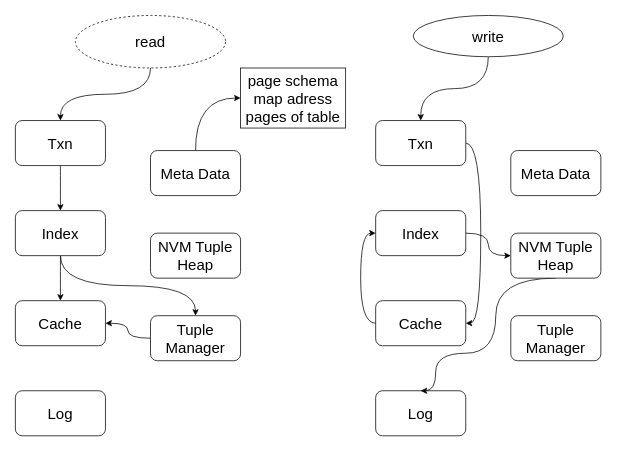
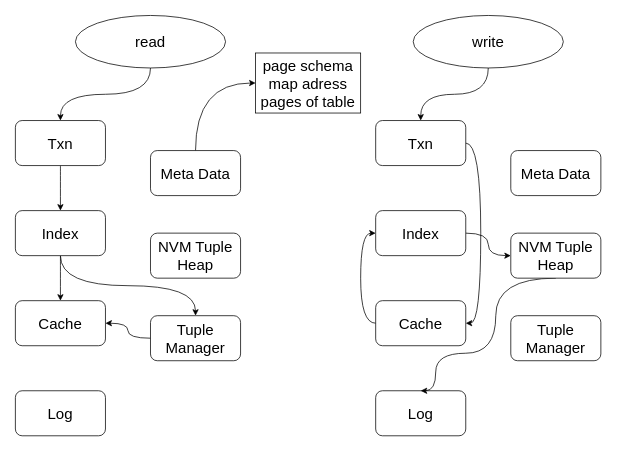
  <mxCell id="0" />
  <mxCell id="1" parent="0" />
  <mxCell id="2" style="edgeStyle=orthogonalEdgeStyle;rounded=0;orthogonalLoop=1;jettySize=auto;html=1;exitX=0.5;exitY=1;exitDx=0;exitDy=0;entryX=0.5;entryY=0;entryDx=0;entryDy=0;curved=1;fontSize=20;" edge="1" parent="1" source="3" target="5"><mxGeometry relative="1" as="geometry" /></mxCell>
- <mxCell id="3" value="read" style="ellipse;whiteSpace=wrap;html=1;fontSize=20;dashed=1;" vertex="1" parent="1"><mxGeometry x="100" y="20" width="200" height="70" as="geometry" /></mxCell>
+ <mxCell id="3" value="read" style="ellipse;whiteSpace=wrap;html=1;fontSize=20;" vertex="1" parent="1"><mxGeometry x="100" y="20" width="200" height="70" as="geometry" /></mxCell>
  <mxCell id="4" style="edgeStyle=orthogonalEdgeStyle;curved=1;rounded=0;orthogonalLoop=1;jettySize=auto;html=1;exitX=0.5;exitY=1;exitDx=0;exitDy=0;fontSize=20;" edge="1" parent="1" source="5" target="8"><mxGeometry relative="1" as="geometry" /></mxCell>
  <mxCell id="5" value="Txn" style="rounded=1;whiteSpace=wrap;html=1;fontSize=20;" vertex="1" parent="1"><mxGeometry x="20" y="160" width="120" height="60" as="geometry" /></mxCell>
  <mxCell id="6" style="edgeStyle=orthogonalEdgeStyle;curved=1;rounded=0;orthogonalLoop=1;jettySize=auto;html=1;exitX=0.5;exitY=1;exitDx=0;exitDy=0;entryX=0.5;entryY=0;entryDx=0;entryDy=0;fontSize=20;" edge="1" parent="1" source="8" target="9"><mxGeometry relative="1" as="geometry" /></mxCell>
  <mxCell id="7" style="edgeStyle=orthogonalEdgeStyle;curved=1;rounded=0;orthogonalLoop=1;jettySize=auto;html=1;exitX=0.5;exitY=1;exitDx=0;exitDy=0;entryX=0.5;entryY=0;entryDx=0;entryDy=0;fontSize=20;" edge="1" parent="1" source="8" target="15"><mxGeometry relative="1" as="geometry" /></mxCell>
  <mxCell id="8" value="Index" style="rounded=1;whiteSpace=wrap;html=1;fontSize=20;" vertex="1" parent="1"><mxGeometry x="20" y="280" width="120" height="60" as="geometry" /></mxCell>
  <mxCell id="9" value="Cache" style="rounded=1;whiteSpace=wrap;html=1;fontSize=20;" vertex="1" parent="1"><mxGeometry x="20" y="400" width="120" height="60" as="geometry" /></mxCell>
  <mxCell id="10" value="Log" style="rounded=1;whiteSpace=wrap;html=1;fontSize=20;" vertex="1" parent="1"><mxGeometry x="20" y="520" width="120" height="60" as="geometry" /></mxCell>
  <mxCell id="11" style="edgeStyle=orthogonalEdgeStyle;curved=1;rounded=0;orthogonalLoop=1;jettySize=auto;html=1;exitX=0.5;exitY=0;exitDx=0;exitDy=0;entryX=0;entryY=0.5;entryDx=0;entryDy=0;fontSize=20;" edge="1" parent="1" source="12" target="29"><mxGeometry relative="1" as="geometry" /></mxCell>
  <mxCell id="12" value="Meta Data" style="rounded=1;whiteSpace=wrap;html=1;fontSize=20;" vertex="1" parent="1"><mxGeometry x="200" y="200" width="120" height="60" as="geometry" /></mxCell>
  <mxCell id="13" value="NVM Tuple Heap" style="rounded=1;whiteSpace=wrap;html=1;fontSize=20;" vertex="1" parent="1"><mxGeometry x="200" y="310" width="120" height="60" as="geometry" /></mxCell>
  <mxCell id="14" style="edgeStyle=orthogonalEdgeStyle;curved=1;rounded=0;orthogonalLoop=1;jettySize=auto;html=1;exitX=0;exitY=0.5;exitDx=0;exitDy=0;entryX=1;entryY=0.5;entryDx=0;entryDy=0;fontSize=20;" edge="1" parent="1" source="15" target="9"><mxGeometry relative="1" as="geometry" /></mxCell>
  <mxCell id="15" value="Tuple Manager" style="rounded=1;whiteSpace=wrap;html=1;fontSize=20;" vertex="1" parent="1"><mxGeometry x="200" y="420" width="120" height="60" as="geometry" /></mxCell>
  <mxCell id="16" style="edgeStyle=orthogonalEdgeStyle;curved=1;rounded=0;orthogonalLoop=1;jettySize=auto;html=1;exitX=0.5;exitY=1;exitDx=0;exitDy=0;entryX=0.5;entryY=0;entryDx=0;entryDy=0;fontSize=20;" edge="1" parent="1" source="17" target="19"><mxGeometry relative="1" as="geometry" /></mxCell>
- <mxCell id="17" value="write" style="ellipse;whiteSpace=wrap;html=1;fontSize=20;" vertex="1" parent="1"><mxGeometry x="550" y="20" width="200" height="55" as="geometry" /></mxCell>
+ <mxCell id="17" value="write" style="ellipse;whiteSpace=wrap;html=1;fontSize=20;" vertex="1" parent="1"><mxGeometry x="550" y="20" width="200" height="70" as="geometry" /></mxCell>
  <mxCell id="18" style="edgeStyle=orthogonalEdgeStyle;curved=1;rounded=0;orthogonalLoop=1;jettySize=auto;html=1;exitX=1;exitY=0.5;exitDx=0;exitDy=0;entryX=1;entryY=0.5;entryDx=0;entryDy=0;fontSize=20;" edge="1" parent="1" source="19" target="23"><mxGeometry relative="1" as="geometry" /></mxCell>
  <mxCell id="19" value="Txn" style="rounded=1;whiteSpace=wrap;html=1;fontSize=20;" vertex="1" parent="1"><mxGeometry x="500" y="160" width="120" height="60" as="geometry" /></mxCell>
  <mxCell id="20" style="edgeStyle=orthogonalEdgeStyle;curved=1;rounded=0;orthogonalLoop=1;jettySize=auto;html=1;exitX=1;exitY=0.5;exitDx=0;exitDy=0;fontSize=20;" edge="1" parent="1" source="21" target="27"><mxGeometry relative="1" as="geometry" /></mxCell>
  <mxCell id="21" value="Index" style="rounded=1;whiteSpace=wrap;html=1;fontSize=20;" vertex="1" parent="1"><mxGeometry x="500" y="280" width="120" height="60" as="geometry" /></mxCell>
  <mxCell id="22" style="edgeStyle=orthogonalEdgeStyle;curved=1;rounded=0;orthogonalLoop=1;jettySize=auto;html=1;exitX=0;exitY=0.5;exitDx=0;exitDy=0;entryX=0;entryY=0.5;entryDx=0;entryDy=0;fontSize=20;" edge="1" parent="1" source="23" target="21"><mxGeometry relative="1" as="geometry" /></mxCell>
  <mxCell id="23" value="Cache" style="rounded=1;whiteSpace=wrap;html=1;fontSize=20;" vertex="1" parent="1"><mxGeometry x="500" y="400" width="120" height="60" as="geometry" /></mxCell>
  <mxCell id="24" value="Log" style="rounded=1;whiteSpace=wrap;html=1;fontSize=20;" vertex="1" parent="1"><mxGeometry x="500" y="520" width="120" height="60" as="geometry" /></mxCell>
  <mxCell id="25" value="Meta Data" style="rounded=1;whiteSpace=wrap;html=1;fontSize=20;" vertex="1" parent="1"><mxGeometry x="680" y="200" width="120" height="60" as="geometry" /></mxCell>
  <mxCell id="26" style="edgeStyle=orthogonalEdgeStyle;curved=1;rounded=0;orthogonalLoop=1;jettySize=auto;html=1;exitX=0.5;exitY=1;exitDx=0;exitDy=0;entryX=0.5;entryY=0;entryDx=0;entryDy=0;fontSize=20;" edge="1" parent="1" source="27" target="24"><mxGeometry relative="1" as="geometry"><Array as="points"><mxPoint x="660" y="370" /><mxPoint x="660" y="470" /><mxPoint x="580" y="470" /><mxPoint x="580" y="520" /></Array></mxGeometry></mxCell>
  <mxCell id="27" value="NVM Tuple Heap" style="rounded=1;whiteSpace=wrap;html=1;fontSize=20;" vertex="1" parent="1"><mxGeometry x="680" y="310" width="120" height="60" as="geometry" /></mxCell>
  <mxCell id="28" value="Tuple Manager" style="rounded=1;whiteSpace=wrap;html=1;fontSize=20;" vertex="1" parent="1"><mxGeometry x="680" y="420" width="120" height="60" as="geometry" /></mxCell>
- <mxCell id="29" value="page schema map adress pages of table" style="rounded=0;whiteSpace=wrap;html=1;shadow=0;labelBackgroundColor=none;fontSize=20;fillColor=none;" vertex="1" parent="1"><mxGeometry x="320" y="90" width="140" height="80" as="geometry" /></mxCell>
+ <mxCell id="29" value="page schema map adress pages of table" style="rounded=0;whiteSpace=wrap;html=1;shadow=0;labelBackgroundColor=none;fontSize=20;fillColor=none;" vertex="1" parent="1"><mxGeometry x="340" y="70" width="140" height="80" as="geometry" /></mxCell>
